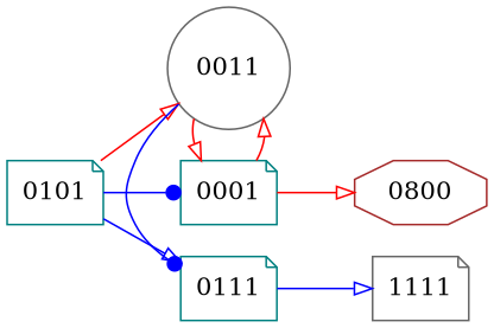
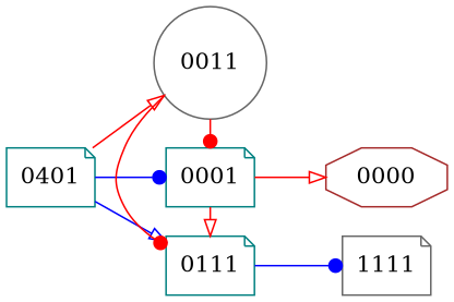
  digraph {
    rankdir=LR
    node [color=teal shape=note]
    edge [arrowhead=onormal color=red]
-   0101
+   0101 [label=0401]
    0001
    0011 [color=gray40 shape=circle]
    0111
-   0000 [color=brown shape=octagon label=0800]
+   0000 [color=brown shape=octagon]
    1111 [color=gray40]
    subgraph sub_1 {
      rank=same
      0101
    }
    subgraph sub_2 {
      rank=same
      0001
      0011
      0111
    }
    subgraph sub_3 {
      rank=same
      0000
      1111
    }
    0101 -> 0001 [arrowhead=dot color=blue]
    0101 -> 0011
    0101 -> 0111 [color=blue]
-   0001 -> 0011
+   0001 -> 0111
    0001 -> 0000
-   0011 -> 0001
-   0011 -> 0111 [arrowhead=dot color=blue]
-   0111 -> 1111 [color=blue]
+   0011 -> 0001 [arrowhead=dot]
+   0011 -> 0111 [arrowhead=dot]
+   0111 -> 1111 [arrowhead=dot color=blue]
  }
